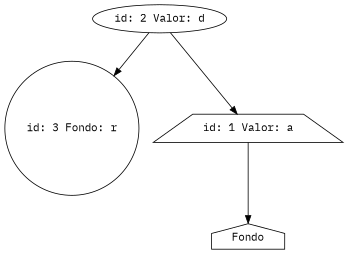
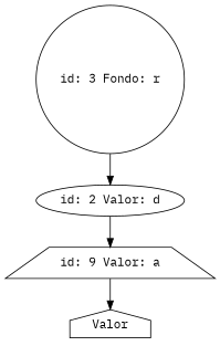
  digraph {
    fontname="IBM Plex Mono"
    node [fontname="IBM Plex Mono"]
    edge [fontname="IBM Plex Mono"]
    n1 [label="id: 3 Fondo: r" shape=circle]
    n2 [label="id: 2 Valor: d" shape=ellipse]
-   n3 [label="id: 1 Valor: a" shape=trapezium]
-   n4 [label=Fondo shape=house]
-   n2 -> n1
+   n3 [label="id: 9 Valor: a" shape=trapezium]
+   n4 [label=Valor shape=house]
+   n1 -> n2
    n2 -> n3
    n3 -> n4
  }
